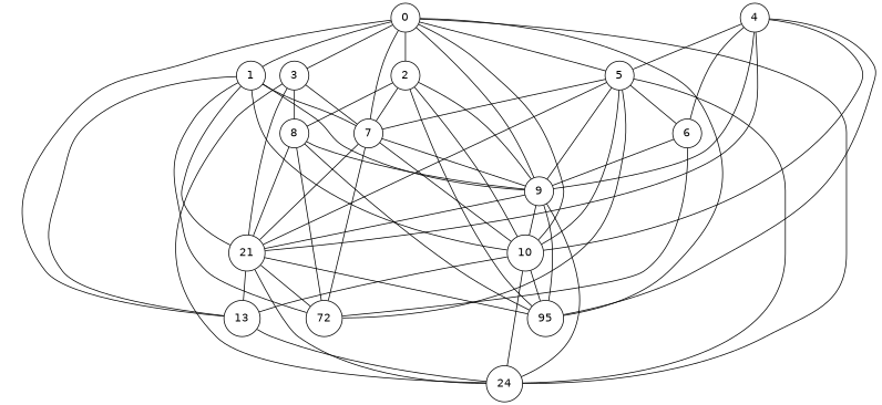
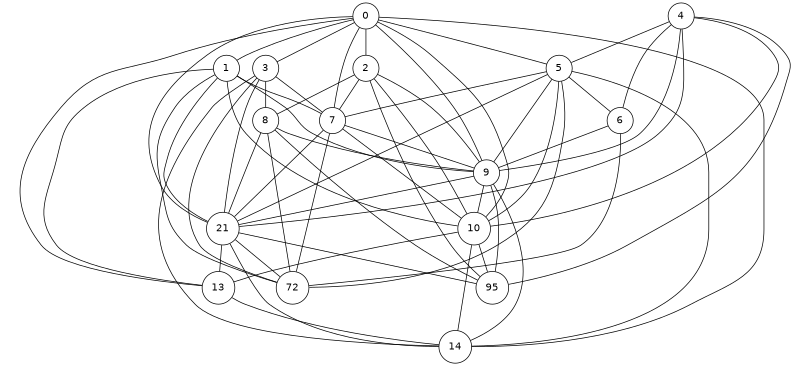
  graph {
    fontname="DejaVu Sans"
    node [fontname="DejaVu Sans" shape=circle]
    edge [fontname="DejaVu Sans"]
    0
    1
    2
    3
    5
    7
    9
    10
    n9 [label=21]
    13
-   14 [label=24]
+   14
    n12 [label=72]
    8
    n14 [label=95]
    6
    4
    0 -- 1
    0 -- 2
    0 -- 3
    0 -- 5
    0 -- 7
    0 -- 9
    0 -- 10
-   0 -- n14
+   0 -- n9
    0 -- 13
    0 -- 14
    1 -- 7
    1 -- 9
    1 -- 10
    1 -- n9
    1 -- 13
    1 -- n12
    2 -- 7
    2 -- 9
    2 -- 10
    2 -- 8
    2 -- n14
    3 -- 7
    3 -- n9
    3 -- 14
+   3 -- n12
    3 -- 8
    5 -- 7
    5 -- 9
    5 -- 10
    5 -- n9
    5 -- 14
    5 -- n12
    5 -- 6
    7 -- 9
    7 -- 10
    7 -- n9
    7 -- n12
    9 -- 10
    9 -- n9
    9 -- 14
    9 -- n14
    10 -- 13
    10 -- 14
    10 -- n14
    n9 -- 13
    n9 -- 14
    n9 -- n12
    n9 -- n14
    13 -- 14
    8 -- 9
    8 -- n9
    8 -- n12
    8 -- n14
    6 -- 9
    6 -- n12
    4 -- 5
    4 -- 9
    4 -- 10
    4 -- n9
    4 -- n14
    4 -- 6
  }
